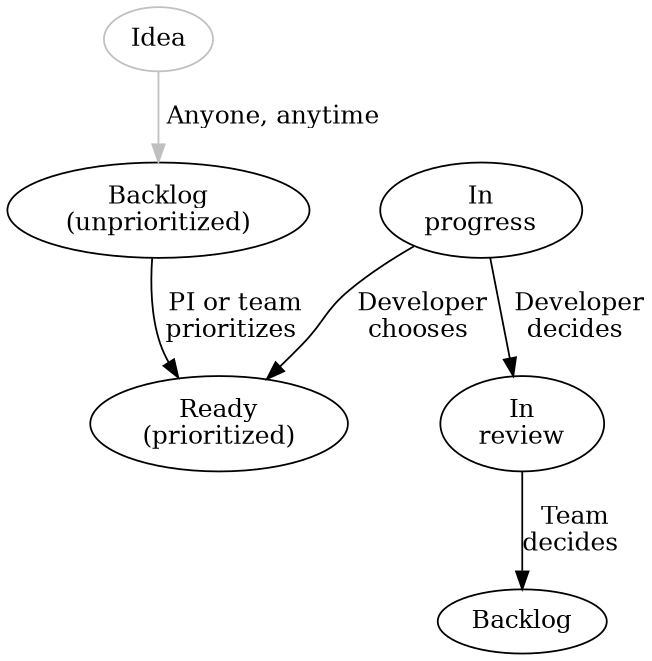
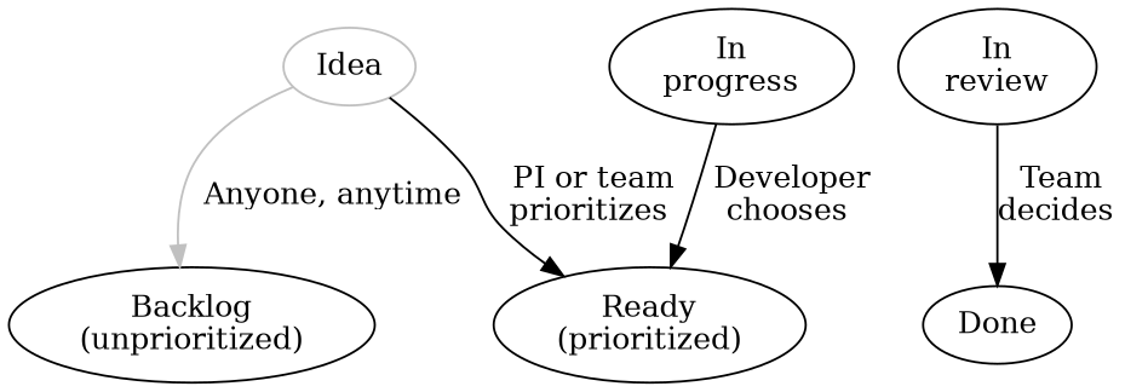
  digraph {
    rank=same
    Idea [color=grey]
    n2 [label="Backlog\n(unprioritized)"]
    n3 [label="Ready\n(prioritized)"]
    n4 [label="In\nprogress"]
    n5 [label="In\nreview"]
-   Done [label=Backlog]
+   Done
    Idea -> n2 [color=grey label=" Anyone, anytime"]
-   n2 -> n3 [label=" PI or team\nprioritizes"]
+   Idea -> n3 [label=" PI or team\nprioritizes"]
    n4 -> n3 [label=" Developer\nchooses"]
-   n4 -> n5 [label=" Developer\ndecides"]
    n5 -> Done [label=" Team\ndecides"]
  }
